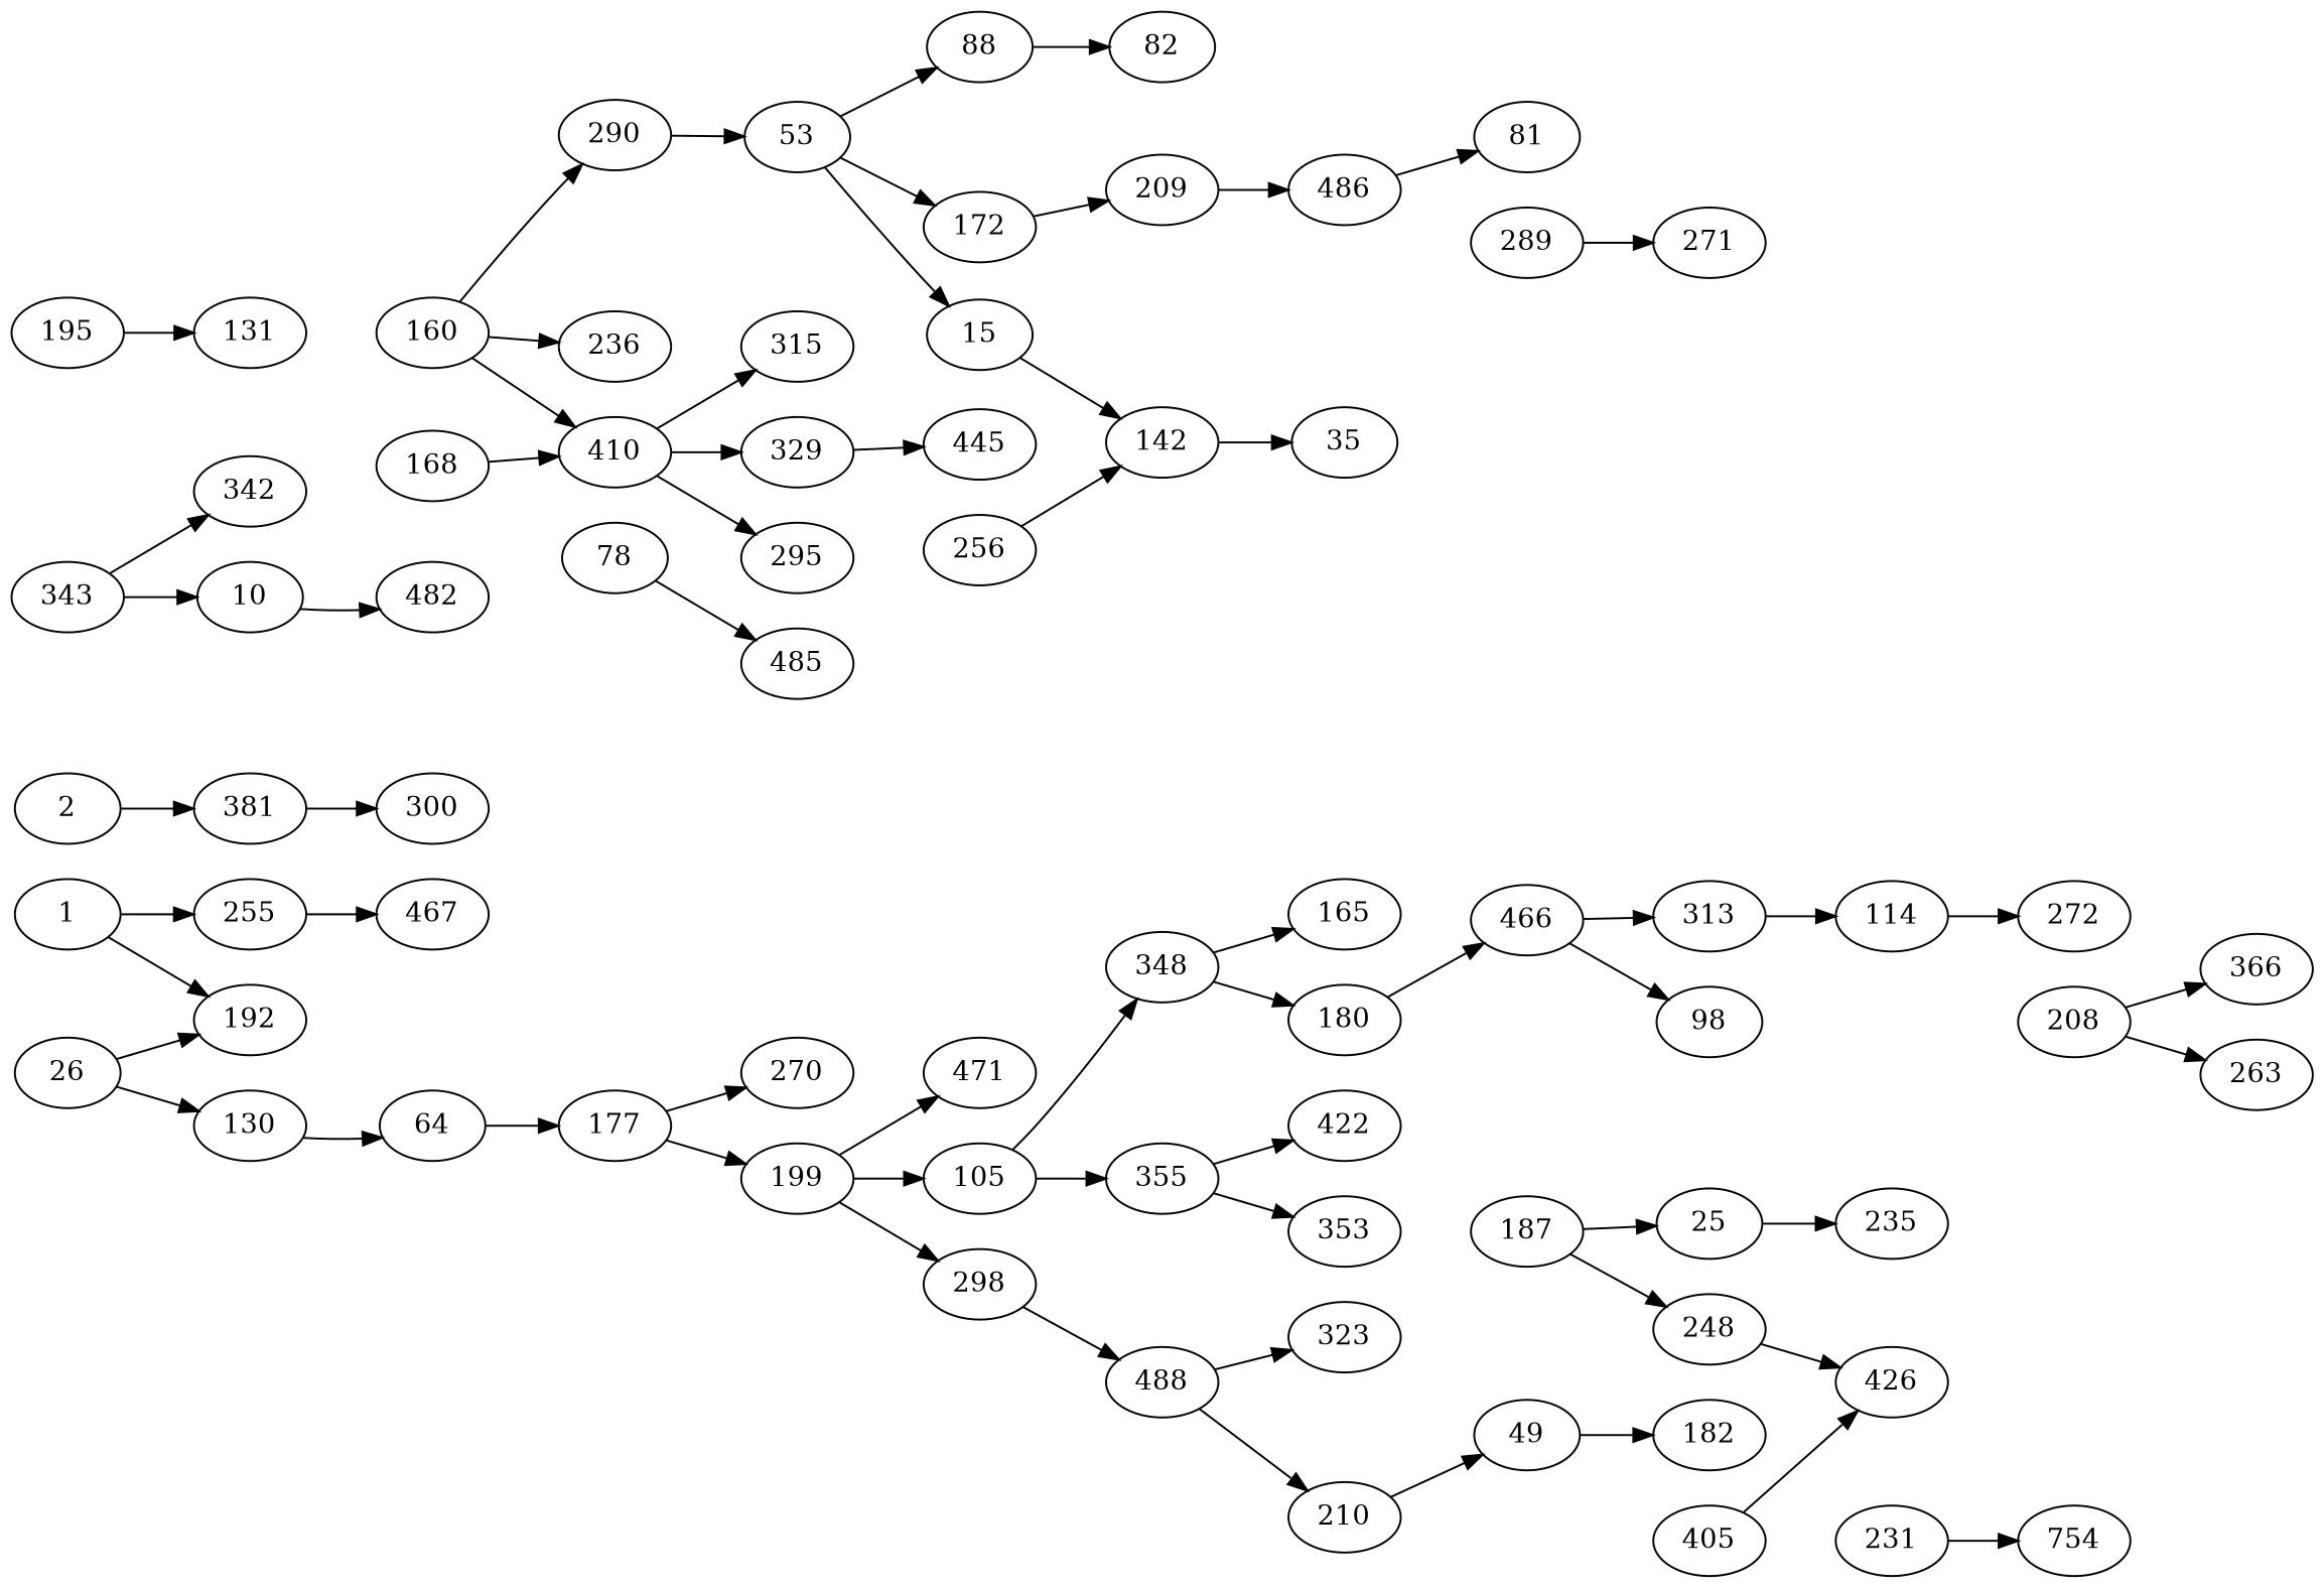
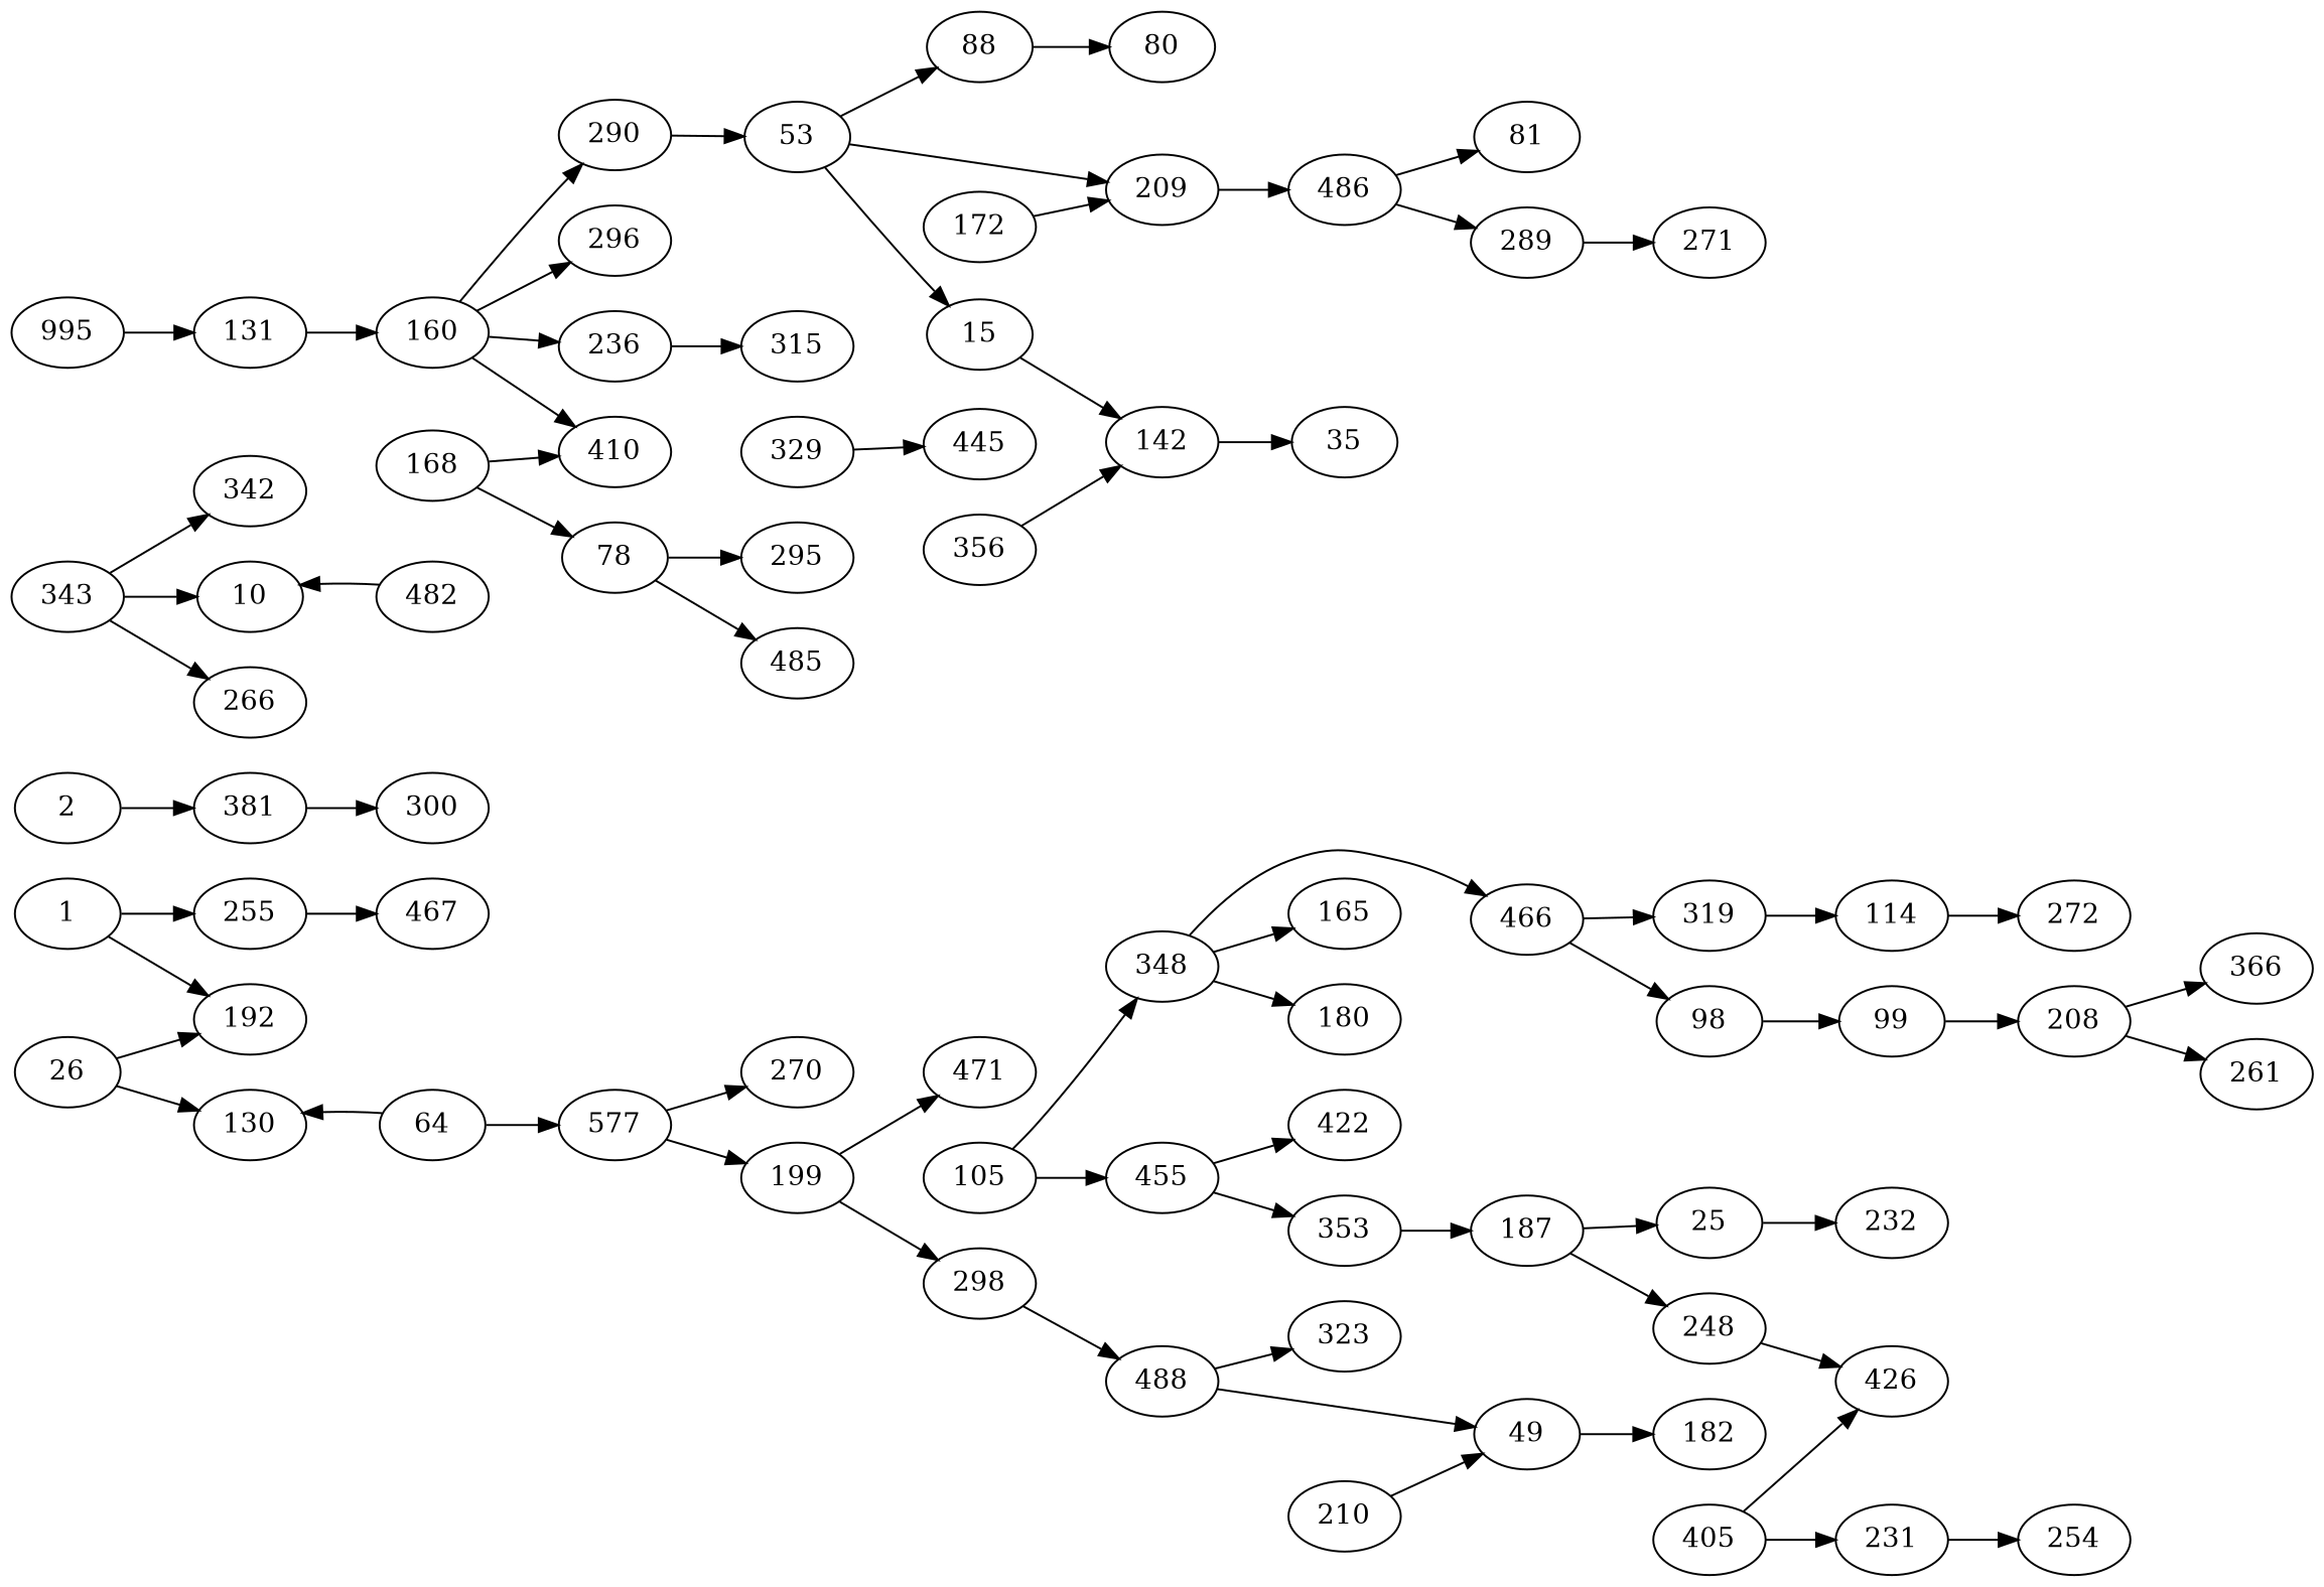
  digraph {
    rankdir=LR
    1
    255
    192
    467
    26
    130
    64
-   177
+   177 [label=577]
    270
    199
    471
    105
    298
-   355
+   355 [label=455]
    348
    488
    353
    422
    180
    466
    165
    210
    323
    49
    182
    187
-   319 [label=313]
+   319
    98
    2
    381
    114
+   99
    343
    342
    10
+   266
    482
    272
    208
    366
-   263
+   263 [label=261]
    300
-   195
+   195 [label=995]
    131
    160
    236
    290
+   296
    410
    315
    53
    329
    295
    15
    172
    88
    445
    168
    78
    485
    142
    209
-   82
+   82 [label=80]
    35
    486
    81
    n67 [label=289]
    271
-   356 [label=256]
+   356
    248
    25
    426
-   235
+   235 [label=232]
    405
    231
-   254 [label=754]
+   254
    1 -> 255
    1 -> 192
    255 -> 467
    26 -> 192
    26 -> 130
-   130 -> 64
+   64 -> 130
    64 -> 177
    177 -> 270
    177 -> 199
    199 -> 471
-   199 -> 105
    199 -> 298
    105 -> 355
    105 -> 348
    298 -> 488
    355 -> 353
    355 -> 422
    348 -> 180
-   180 -> 466
+   348 -> 466
    348 -> 165
-   488 -> 210
+   488 -> 49
    488 -> 323
+   353 -> 187
    466 -> 319
    466 -> 98
    210 -> 49
    49 -> 182
    187 -> 248
    187 -> 25
    319 -> 114
+   98 -> 99
    2 -> 381
    381 -> 300
    114 -> 272
+   99 -> 208
    343 -> 342
    343 -> 10
-   10 -> 482
+   343 -> 266
+   482 -> 10
    208 -> 366
    208 -> 263
    195 -> 131
+   131 -> 160
    160 -> 236
    160 -> 290
+   160 -> 296
    160 -> 410
-   410 -> 315
+   236 -> 315
    290 -> 53
-   410 -> 329
-   410 -> 295
+   78 -> 295
    53 -> 15
-   53 -> 172
+   53 -> 209
    53 -> 88
    329 -> 445
    15 -> 142
    172 -> 209
    88 -> 82
    168 -> 410
+   168 -> 78
    78 -> 485
    142 -> 35
    209 -> 486
    486 -> 81
+   486 -> n67
    n67 -> 271
    356 -> 142
    248 -> 426
    25 -> 235
    405 -> 426
+   405 -> 231
    231 -> 254
  }
